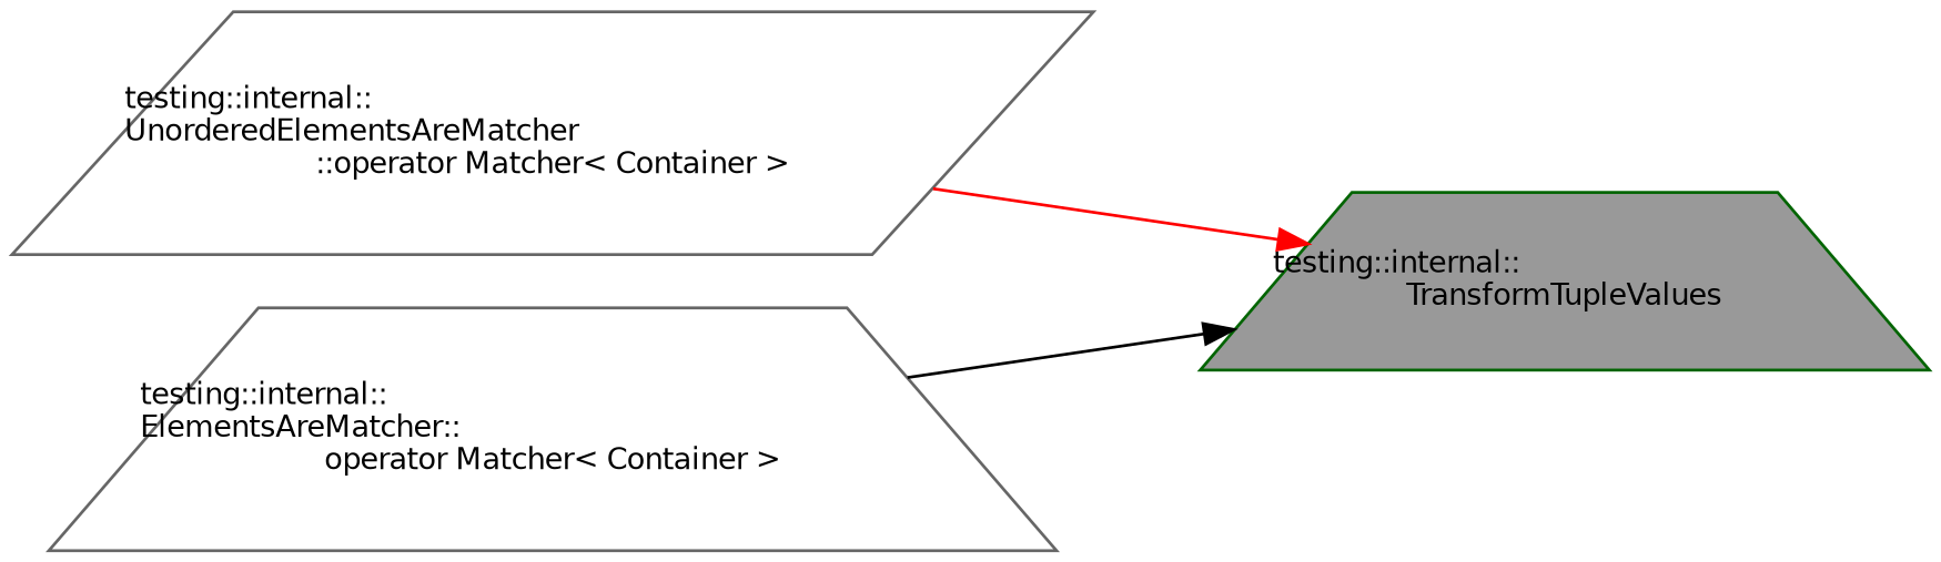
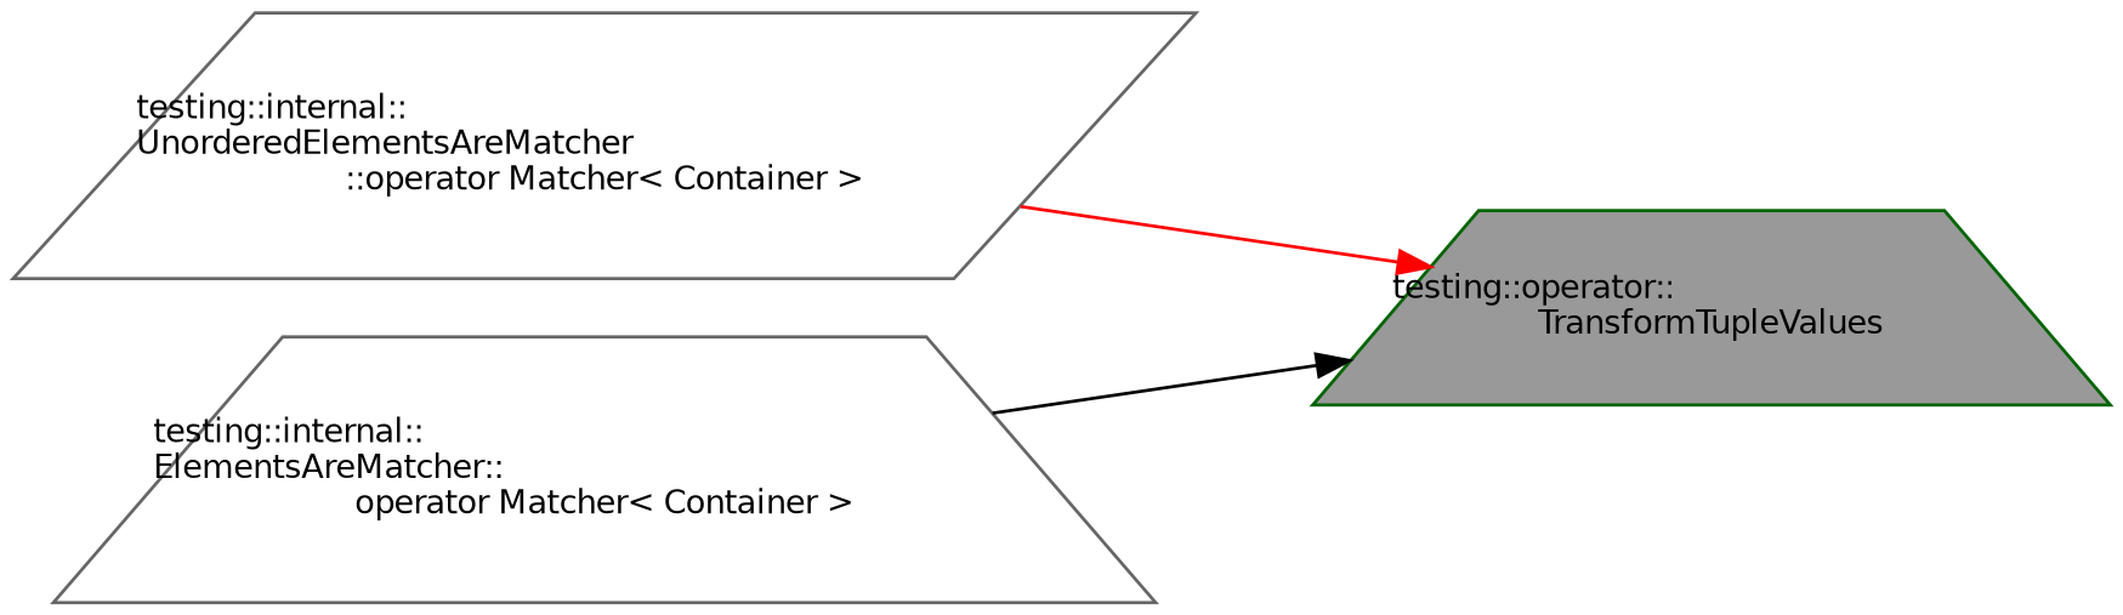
  digraph {
    rankdir=RL
    node [color=gray40 fillcolor=white fontname=Helvetica fontsize=10 shape=trapezium style=filled]
    edge [dir=back fontname=Helvetica fontsize=10 labelfontname=Helvetica labelfontsize=10 style=solid]
-   n1 [color=darkgreen fillcolor=grey60 fontcolor=black height=0.2 label="testing::internal::\lTransformTupleValues" width=0.4]
+   n1 [color=darkgreen fillcolor=grey60 fontcolor=black height=0.2 label="testing::operator::\lTransformTupleValues" width=0.4]
    n2 [height=0.2 label="testing::internal::\lUnorderedElementsAreMatcher\l::operator Matcher\< Container \>" shape=parallelogram width=0.4]
    n3 [height=0.2 label="testing::internal::\lElementsAreMatcher::\loperator Matcher\< Container \>" width=0.4]
    n1 -> n2 [color=red]
    n1 -> n3 [color=black]
  }
